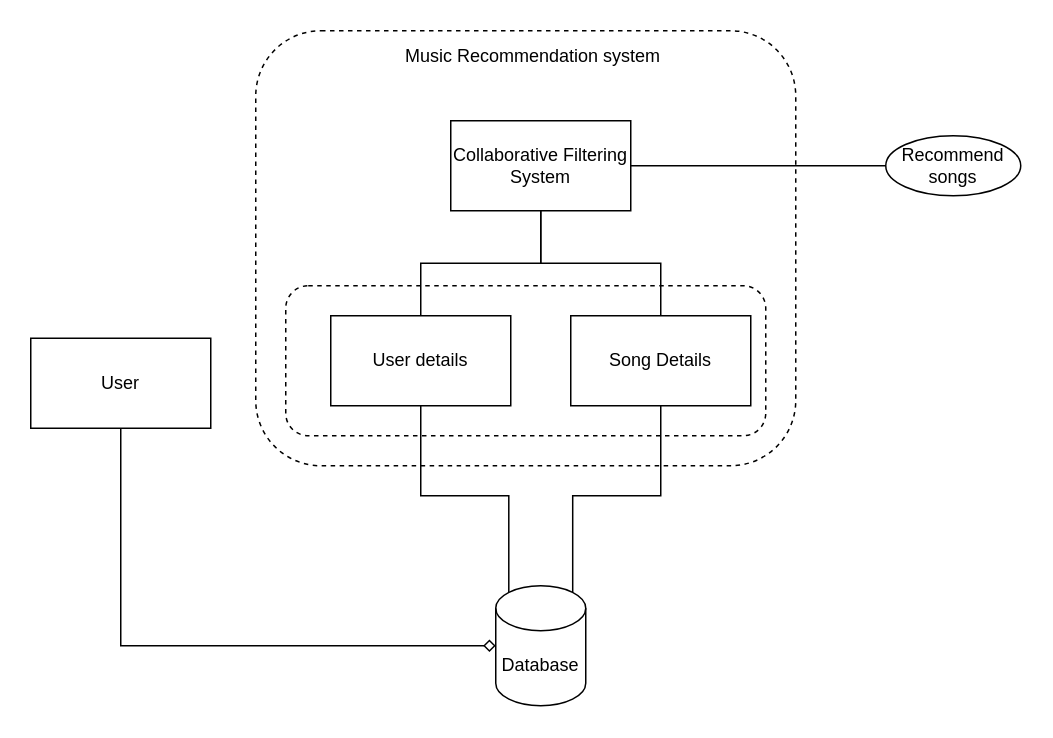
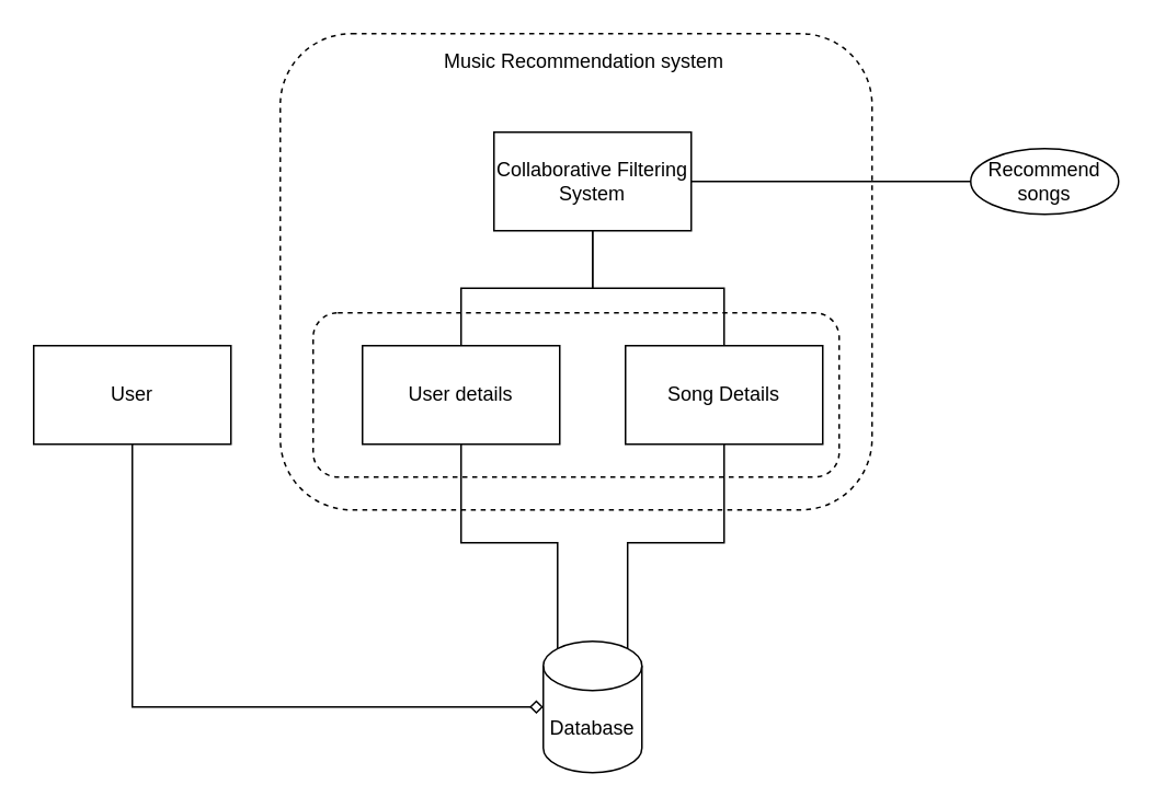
  <mxCell id="0" />
  <mxCell id="1" parent="0" />
  <mxCell id="2" value="" style="rounded=1;whiteSpace=wrap;html=1;dashed=1;" vertex="1" parent="1"><mxGeometry x="170" y="20" width="360" height="290" as="geometry" /></mxCell>
  <mxCell id="3" value="" style="rounded=1;whiteSpace=wrap;html=1;dashed=1;" vertex="1" parent="1"><mxGeometry x="190" y="190" width="320" height="100" as="geometry" /></mxCell>
  <mxCell id="4" style="edgeStyle=orthogonalEdgeStyle;rounded=0;orthogonalLoop=1;jettySize=auto;html=1;entryX=0;entryY=0.5;entryDx=0;entryDy=0;entryPerimeter=0;strokeColor=default;endArrow=diamond;endFill=0;" edge="1" parent="1" source="5" target="10"><mxGeometry relative="1" as="geometry"><Array as="points"><mxPoint x="80" y="430" /></Array></mxGeometry></mxCell>
- <mxCell id="5" value="User" style="rounded=0;whiteSpace=wrap;html=1;" vertex="1" parent="1"><mxGeometry x="20" y="225" width="120" height="60" as="geometry" /></mxCell>
+ <mxCell id="5" value="User" style="rounded=0;whiteSpace=wrap;html=1;" vertex="1" parent="1"><mxGeometry x="20" y="210" width="120" height="60" as="geometry" /></mxCell>
  <mxCell id="6" style="edgeStyle=orthogonalEdgeStyle;rounded=0;orthogonalLoop=1;jettySize=auto;html=1;entryX=0.145;entryY=0;entryDx=0;entryDy=4.35;entryPerimeter=0;endArrow=none;endFill=0;strokeColor=default;" edge="1" parent="1" source="7" target="10"><mxGeometry relative="1" as="geometry" /></mxCell>
  <mxCell id="7" value="User details" style="rounded=0;whiteSpace=wrap;html=1;" vertex="1" parent="1"><mxGeometry x="220" y="210" width="120" height="60" as="geometry" /></mxCell>
  <mxCell id="8" style="edgeStyle=orthogonalEdgeStyle;rounded=0;orthogonalLoop=1;jettySize=auto;html=1;entryX=0.855;entryY=0;entryDx=0;entryDy=4.35;entryPerimeter=0;endArrow=none;endFill=0;strokeColor=default;" edge="1" parent="1" source="9" target="10"><mxGeometry relative="1" as="geometry" /></mxCell>
  <mxCell id="9" value="Song Details" style="rounded=0;whiteSpace=wrap;html=1;" vertex="1" parent="1"><mxGeometry x="380" y="210" width="120" height="60" as="geometry" /></mxCell>
  <mxCell id="10" value="Database" style="shape=cylinder3;whiteSpace=wrap;html=1;boundedLbl=1;backgroundOutline=1;size=15;" vertex="1" parent="1"><mxGeometry x="330" y="390" width="60" height="80" as="geometry" /></mxCell>
  <mxCell id="11" style="edgeStyle=orthogonalEdgeStyle;rounded=0;orthogonalLoop=1;jettySize=auto;html=1;entryX=0.5;entryY=0;entryDx=0;entryDy=0;endArrow=none;endFill=0;strokeColor=default;" edge="1" parent="1" source="13" target="7"><mxGeometry relative="1" as="geometry" /></mxCell>
  <mxCell id="12" style="edgeStyle=orthogonalEdgeStyle;rounded=0;orthogonalLoop=1;jettySize=auto;html=1;entryX=0.5;entryY=0;entryDx=0;entryDy=0;endArrow=none;endFill=0;strokeColor=default;" edge="1" parent="1" source="13" target="9"><mxGeometry relative="1" as="geometry" /></mxCell>
  <mxCell id="13" value="Collaborative Filtering System" style="rounded=0;whiteSpace=wrap;html=1;" vertex="1" parent="1"><mxGeometry x="300" y="80" width="120" height="60" as="geometry" /></mxCell>
  <mxCell id="14" style="edgeStyle=orthogonalEdgeStyle;rounded=0;orthogonalLoop=1;jettySize=auto;html=1;endArrow=none;" edge="1" parent="1" source="15" target="13"><mxGeometry relative="1" as="geometry" /></mxCell>
  <mxCell id="15" value="Recommend songs" style="ellipse;whiteSpace=wrap;html=1;" vertex="1" parent="1"><mxGeometry x="590" y="90" width="90" height="40" as="geometry" /></mxCell>
  <mxCell id="16" value="Music Recommendation system" style="text;html=1;strokeColor=none;fillColor=none;spacing=5;spacingTop=-20;whiteSpace=wrap;overflow=hidden;rounded=0;" vertex="1" parent="1"><mxGeometry x="265" y="40" width="190" height="10" as="geometry" /></mxCell>
